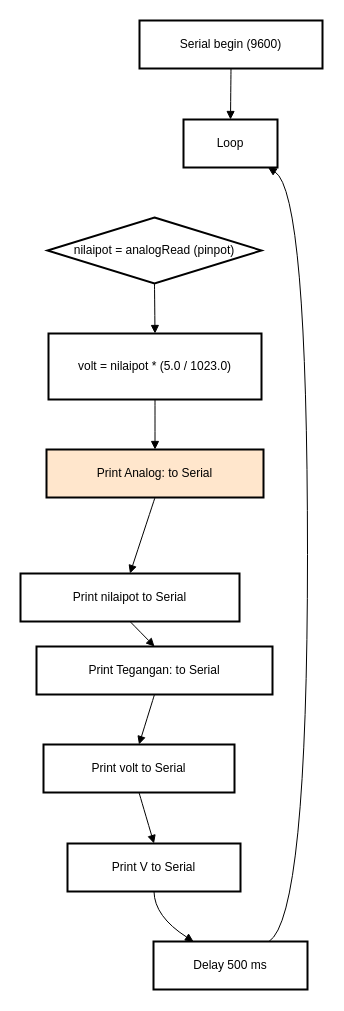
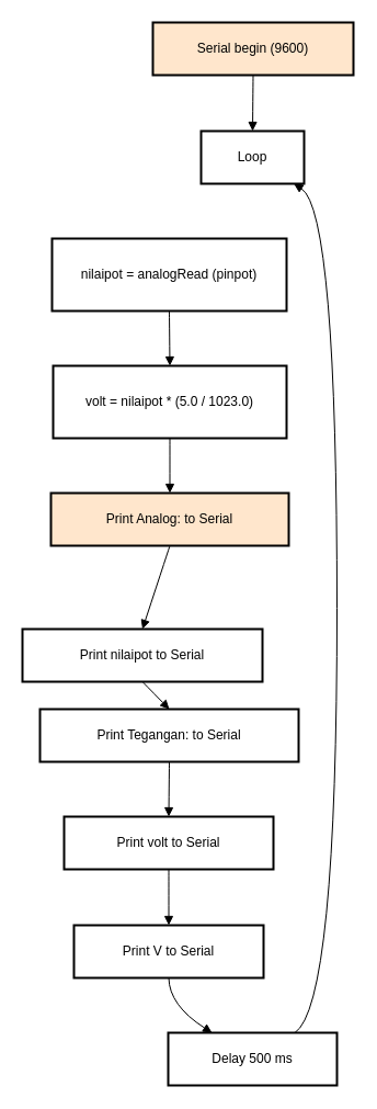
  <mxCell id="0" />
  <mxCell id="1" parent="0" />
- <mxCell id="2" value="Serial begin (9600)" style="whiteSpace=wrap;strokeWidth=2;" vertex="1" parent="1"><mxGeometry x="139" y="20" width="183" height="48" as="geometry" /></mxCell>
+ <mxCell id="2" value="Serial begin (9600)" style="whiteSpace=wrap;strokeWidth=2;fillColor=#ffe6cc;" vertex="1" parent="1"><mxGeometry x="139" y="20" width="183" height="48" as="geometry" /></mxCell>
  <mxCell id="3" value="Loop" style="whiteSpace=wrap;strokeWidth=2;" vertex="1" parent="1"><mxGeometry x="183" y="119" width="94" height="48" as="geometry" /></mxCell>
- <mxCell id="4" value="nilaipot = analogRead (pinpot)" style="rhombus;whiteSpace=wrap;strokeWidth=2;" vertex="1" parent="1"><mxGeometry x="47" y="217" width="214" height="66" as="geometry" /></mxCell>
+ <mxCell id="4" value="nilaipot = analogRead (pinpot)" style="whiteSpace=wrap;strokeWidth=2;" vertex="1" parent="1"><mxGeometry x="47" y="217" width="214" height="66" as="geometry" /></mxCell>
  <mxCell id="5" value="volt = nilaipot * (5.0 / 1023.0)" style="whiteSpace=wrap;strokeWidth=2;" vertex="1" parent="1"><mxGeometry x="48" y="333" width="213" height="66" as="geometry" /></mxCell>
  <mxCell id="6" value="Print Analog: to Serial" style="whiteSpace=wrap;strokeWidth=2;fillColor=#ffe6cc;" vertex="1" parent="1"><mxGeometry x="46" y="449" width="217" height="48" as="geometry" /></mxCell>
  <mxCell id="7" value="Print nilaipot to Serial" style="whiteSpace=wrap;strokeWidth=2;" vertex="1" parent="1"><mxGeometry x="20" y="573" width="219" height="48" as="geometry" /></mxCell>
  <mxCell id="8" value="Print Tegangan: to Serial" style="whiteSpace=wrap;strokeWidth=2;" vertex="1" parent="1"><mxGeometry x="36" y="646" width="236" height="48" as="geometry" /></mxCell>
- <mxCell id="9" value="Print volt to Serial" style="whiteSpace=wrap;strokeWidth=2;" vertex="1" parent="1"><mxGeometry x="43" y="744" width="191" height="48" as="geometry" /></mxCell>
+ <mxCell id="9" value="Print volt to Serial" style="whiteSpace=wrap;strokeWidth=2;" vertex="1" parent="1"><mxGeometry x="58" y="744" width="191" height="48" as="geometry" /></mxCell>
  <mxCell id="10" value="Print V to Serial" style="whiteSpace=wrap;strokeWidth=2;" vertex="1" parent="1"><mxGeometry x="67" y="843" width="173" height="48" as="geometry" /></mxCell>
  <mxCell id="11" value="Delay 500 ms" style="whiteSpace=wrap;strokeWidth=2;" vertex="1" parent="1"><mxGeometry x="153" y="941" width="154" height="48" as="geometry" /></mxCell>
  <mxCell id="12" value="" style="curved=1;startArrow=none;endArrow=block;exitX=0.5;exitY=1.02;entryX=0.5;entryY=0;rounded=0;" edge="1" parent="1" source="2" target="3"><mxGeometry relative="1" as="geometry"><Array as="points" /></mxGeometry></mxCell>
  <mxCell id="13" value="" style="curved=1;startArrow=none;endArrow=block;exitX=0.5;exitY=1;entryX=0.5;entryY=0;rounded=0;" edge="1" parent="1" source="4" target="5"><mxGeometry relative="1" as="geometry"><Array as="points" /></mxGeometry></mxCell>
  <mxCell id="14" value="" style="curved=1;startArrow=none;endArrow=block;exitX=0.5;exitY=1;entryX=0.5;entryY=0;rounded=0;" edge="1" parent="1" source="5" target="6"><mxGeometry relative="1" as="geometry"><Array as="points" /></mxGeometry></mxCell>
  <mxCell id="15" value="" style="curved=1;startArrow=none;endArrow=block;exitX=0.5;exitY=1.01;entryX=0.5;entryY=-0.01;rounded=0;" edge="1" parent="1" source="6" target="7"><mxGeometry relative="1" as="geometry"><Array as="points" /></mxGeometry></mxCell>
  <mxCell id="16" value="" style="curved=1;startArrow=none;endArrow=block;exitX=0.5;exitY=1;entryX=0.5;entryY=0;rounded=0;" edge="1" parent="1" source="7" target="8"><mxGeometry relative="1" as="geometry"><Array as="points" /></mxGeometry></mxCell>
  <mxCell id="17" value="" style="curved=1;startArrow=none;endArrow=block;exitX=0.5;exitY=1.01;entryX=0.5;entryY=0.01;rounded=0;" edge="1" parent="1" source="8" target="9"><mxGeometry relative="1" as="geometry"><Array as="points" /></mxGeometry></mxCell>
  <mxCell id="18" value="" style="curved=1;startArrow=none;endArrow=block;exitX=0.5;exitY=1.02;entryX=0.5;entryY=0;rounded=0;" edge="1" parent="1" source="9" target="10"><mxGeometry relative="1" as="geometry"><Array as="points" /></mxGeometry></mxCell>
  <mxCell id="19" value="" style="curved=1;startArrow=none;endArrow=block;exitX=0.5;exitY=1;entryX=0.26;entryY=0;rounded=0;" edge="1" parent="1" source="10" target="11"><mxGeometry relative="1" as="geometry"><Array as="points"><mxPoint x="154" y="916" /></Array></mxGeometry></mxCell>
  <mxCell id="20" value="" style="curved=1;startArrow=none;endArrow=block;exitX=0.75;exitY=0;entryX=0.9;entryY=1;rounded=0;" edge="1" parent="1" source="11" target="3"><mxGeometry relative="1" as="geometry"><Array as="points"><mxPoint x="307" y="916" /><mxPoint x="307" y="192" /></Array></mxGeometry></mxCell>
